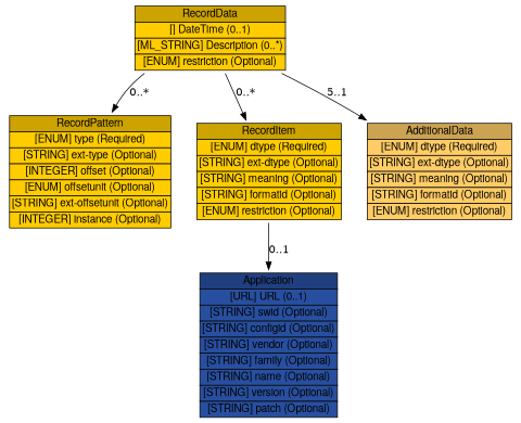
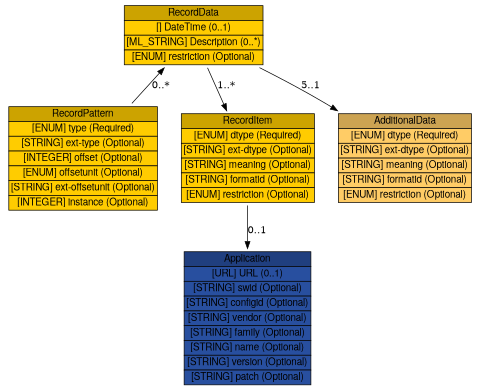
  digraph {
    fontname="DejaVu Serif"
    rankdir=TB
    node [fontname="DejaVu Serif" shape=plaintext]
    edge [fontname="DejaVu Serif"]
    n1 [height=1.2778 label=<<table BORDER="0" CELLBORDER="1" CELLSPACING="0"> <tr> <td BGCOLOR="#cca300" HREF="#" TITLE="The RecordData class groups log or audit data from a given sensor (e.g., IDS, firewall log) and provides a way to annotate the output. "><FONT FACE="Nimbus Sans L">RecordData</FONT></td> </tr>" %<tr><td BGCOLOR="#ffcc00"  HREF="#" TITLE="Timestamp of the RecordItem data."><FONT FACE="Nimbus Sans L">[] DateTime (0..1)</FONT></td></tr>%<tr><td BGCOLOR="#ffcc00"  HREF="#" TITLE="Free-form textual description of the provided RecordItem data.  At minimum, this description should convey the significance of the provided RecordItem data."><FONT FACE="Nimbus Sans L">[ML_STRING] Description (0..*)</FONT></td></tr>%<tr><td BGCOLOR="#ffcc00"  HREF="#" TITLE="This attribute has been defined in Section 3.2."><FONT FACE="Nimbus Sans L">[ENUM] restriction (Optional)</FONT></td></tr>%</table>> width=2.9444]
    n2 [height=2.1528 label=<<table BORDER="0" CELLBORDER="1" CELLSPACING="0"> <tr> <td BGCOLOR="#cca300" HREF="#" TITLE="The RecordPattern class describes where in the content of the RecordItem relevant information can be found. It provides a way to reference subsets of information, identified by a pattern, in a large log file, audit trail, or forensic data. "><FONT FACE="Nimbus Sans L">RecordPattern</FONT></td> </tr>" %<tr><td BGCOLOR="#ffcc00"  HREF="#" TITLE="Describes the type of pattern being specified in the element content.  The default is &quot;regex&quot;."><FONT FACE="Nimbus Sans L">[ENUM] type (Required)</FONT></td></tr>%<tr><td BGCOLOR="#ffcc00"  HREF="#" TITLE="A means by which to extend the type attribute. See Section 5.1."><FONT FACE="Nimbus Sans L">[STRING] ext-type (Optional)</FONT></td></tr>%<tr><td BGCOLOR="#ffcc00"  HREF="#" TITLE="Amount of units (determined by the offsetunit attribute) to seek into the RecordItem data before matching the pattern."><FONT FACE="Nimbus Sans L">[INTEGER] offset (Optional)</FONT></td></tr>%<tr><td BGCOLOR="#ffcc00"  HREF="#" TITLE="Describes the units of the offset attribute. The default is &quot;line&quot;."><FONT FACE="Nimbus Sans L">[ENUM] offsetunit (Optional)</FONT></td></tr>%<tr><td BGCOLOR="#ffcc00"  HREF="#" TITLE="A means by which to extend the offsetunit attribute.  See Section 5.1."><FONT FACE="Nimbus Sans L">[STRING] ext-offsetunit (Optional)</FONT></td></tr>%<tr><td BGCOLOR="#ffcc00"  HREF="#" TITLE="Number of types to apply the specified pattern."><FONT FACE="Nimbus Sans L">[INTEGER] instance (Optional)</FONT></td></tr>%</table>> width=3.125]
    n3 [height=1.8611 label=<<table BORDER="0" CELLBORDER="1" CELLSPACING="0"> <tr> <td BGCOLOR="#cca300" HREF="#" TITLE="The RecordItem class provides a way to incorporate relevant logs, audit trails, or forensic data to support the conclusions made during the course of analyzing the incident. The class supports both the direct encapsulation of the data, as well as, provides primitives to reference data stored elsewhere. "><FONT FACE="Nimbus Sans L">RecordItem</FONT></td> </tr>" %<tr><td BGCOLOR="#ffcc00"  HREF="#" TITLE="The data type of the element content.  The permitted values for this attribute are shown below.  The default value is &quot;string&quot;."><FONT FACE="Nimbus Sans L">[ENUM] dtype (Required)</FONT></td></tr>%<tr><td BGCOLOR="#ffcc00"  HREF="#" TITLE="A means by which to extend the dtype attribute.  See Section 5.1."><FONT FACE="Nimbus Sans L">[STRING] ext-dtype (Optional)</FONT></td></tr>%<tr><td BGCOLOR="#ffcc00"  HREF="#" TITLE="A free-form description of the element content."><FONT FACE="Nimbus Sans L">[STRING] meaning (Optional)</FONT></td></tr>%<tr><td BGCOLOR="#ffcc00"  HREF="#" TITLE="An identifier referencing the format and semantics of the element content."><FONT FACE="Nimbus Sans L">[STRING] formatid (Optional)</FONT></td></tr>%<tr><td BGCOLOR="#ffcc00"  HREF="#" TITLE="This attribute has been defined in Section 3.2."><FONT FACE="Nimbus Sans L">[ENUM] restriction (Optional)</FONT></td></tr>%</table>> width=2.8194]
    n4 [height=1.8611 label=<<table BORDER="0" CELLBORDER="1" CELLSPACING="0"> <tr> <td BGCOLOR="#cca352" HREF="#" TITLE="The AdditionalData class serves as an extension mechanism for information not otherwise represented in the data model. For relatively simple information, atomic data types (e.g., integers, strings) are provided with a mechanism to annotate their meaning. The class can also be used to extend the data model (and the associated Schema) to support proprietary extensions by encapsulating entire XML documents conforming to another Schema (e.g., IDMEF). A detailed discussion for extending the data model and the schema can be found in Section 5. "><FONT FACE="Nimbus Sans L">AdditionalData</FONT></td> </tr>" %<tr><td BGCOLOR="#FFCC66"  HREF="#" TITLE="The data type of the element content.  The permitted values for this attribute are shown below.  The default value is &quot;string&quot;."><FONT FACE="Nimbus Sans L">[ENUM] dtype (Required)</FONT></td></tr>%<tr><td BGCOLOR="#FFCC66"  HREF="#" TITLE="A means by which to extend the dtype attribute.  See Section 5.1."><FONT FACE="Nimbus Sans L">[STRING] ext-dtype (Optional)</FONT></td></tr>%<tr><td BGCOLOR="#FFCC66"  HREF="#" TITLE="A free-form description of the element content."><FONT FACE="Nimbus Sans L">[STRING] meaning (Optional)</FONT></td></tr>%<tr><td BGCOLOR="#FFCC66"  HREF="#" TITLE="An identifier referencing the format and semantics of the element content."><FONT FACE="Nimbus Sans L">[STRING] formatid (Optional)</FONT></td></tr>%<tr><td BGCOLOR="#FFCC66"  HREF="#" TITLE="This attribute has been defined in Section 3.2."><FONT FACE="Nimbus Sans L">[ENUM] restriction (Optional)</FONT></td></tr>%</table>> width=2.8194]
    n5 [height=2.7361 label=<<table BORDER="0" CELLBORDER="1" CELLSPACING="0"> <tr> <td BGCOLOR="#203f7f" HREF="#" TITLE="The Application class describes an application running on a System providing a Service. "><FONT FACE="Nimbus Sans L">Application</FONT></td> </tr>" %<tr><td BGCOLOR="#284f9f"  HREF="#" TITLE="A URL describing the application."><FONT FACE="Nimbus Sans L">[URL] URL (0..1)</FONT></td></tr>%<tr><td BGCOLOR="#284f9f"  HREF="#" TITLE="An identifier that can be used to reference this software."><FONT FACE="Nimbus Sans L">[STRING] swid (Optional)</FONT></td></tr>%<tr><td BGCOLOR="#284f9f"  HREF="#" TITLE="An identifier that can be used to reference a particular configuration of this software."><FONT FACE="Nimbus Sans L">[STRING] configid (Optional)</FONT></td></tr>%<tr><td BGCOLOR="#284f9f"  HREF="#" TITLE="Vendor name of the software."><FONT FACE="Nimbus Sans L">[STRING] vendor (Optional)</FONT></td></tr>%<tr><td BGCOLOR="#284f9f"  HREF="#" TITLE="Family of the software."><FONT FACE="Nimbus Sans L">[STRING] family (Optional)</FONT></td></tr>%<tr><td BGCOLOR="#284f9f"  HREF="#" TITLE="Name of the software."><FONT FACE="Nimbus Sans L">[STRING] name (Optional)</FONT></td></tr>%<tr><td BGCOLOR="#284f9f"  HREF="#" TITLE="Version of the software."><FONT FACE="Nimbus Sans L">[STRING] version (Optional)</FONT></td></tr>%<tr><td BGCOLOR="#284f9f"  HREF="#" TITLE="Patch or service pack level of the software."><FONT FACE="Nimbus Sans L">[STRING] patch (Optional)</FONT></td></tr>%</table>> width=2.7083]
-   n1 -> n2 [label="0..*"]
-   n1 -> n3 [label="0..*"]
+   n2 -> n1 [label="0..*"]
+   n1 -> n3 [label="1..*"]
    n1 -> n4 [label="5..1"]
    n3 -> n5 [label="0..1"]
  }
